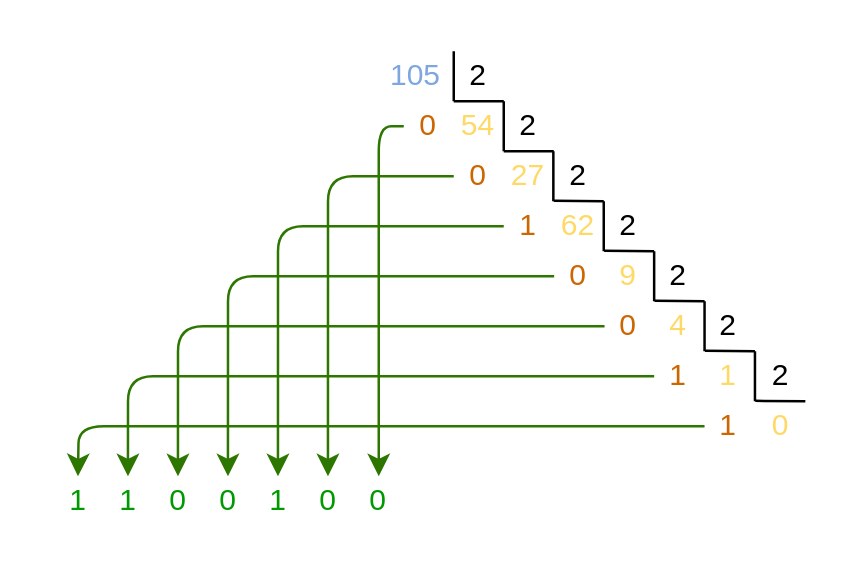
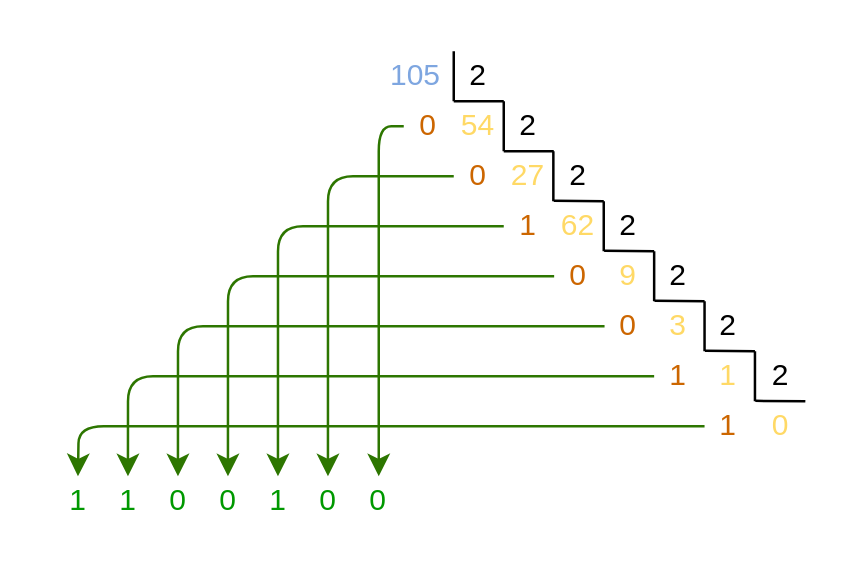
  <mxCell id="0" />
  <mxCell id="1" parent="0" />
  <mxCell id="2" value="105" style="text;html=1;strokeColor=none;fillColor=none;align=center;verticalAlign=middle;whiteSpace=wrap;rounded=0;fontColor=#7EA6E0;" parent="1" vertex="1"><mxGeometry x="151" y="20" width="30" height="20" as="geometry" /></mxCell>
  <mxCell id="3" value="" style="endArrow=none;html=1;rounded=0;entryX=1;entryY=0;entryDx=0;entryDy=0;exitX=1;exitY=1;exitDx=0;exitDy=0;" parent="1" source="2" target="2" edge="1"><mxGeometry width="50" height="50" relative="1" as="geometry"><mxPoint x="211" y="120" as="sourcePoint" /><mxPoint x="261" y="70" as="targetPoint" /></mxGeometry></mxCell>
  <mxCell id="4" value="" style="endArrow=none;html=1;rounded=0;entryX=1;entryY=0;entryDx=0;entryDy=0;" parent="1" edge="1" target="6"><mxGeometry width="50" height="50" relative="1" as="geometry"><mxPoint x="181" y="40" as="sourcePoint" /><mxPoint x="221" y="40" as="targetPoint" /></mxGeometry></mxCell>
  <mxCell id="5" value="2" style="text;html=1;strokeColor=none;fillColor=none;align=center;verticalAlign=middle;whiteSpace=wrap;rounded=0;" parent="1" vertex="1"><mxGeometry x="181" y="20" width="20" height="20" as="geometry" /></mxCell>
  <mxCell id="6" value="54" style="text;html=1;strokeColor=none;fillColor=none;align=center;verticalAlign=middle;whiteSpace=wrap;rounded=0;fontColor=#FFD966;" parent="1" vertex="1"><mxGeometry x="181" y="40" width="20" height="20" as="geometry" /></mxCell>
  <mxCell id="7" style="edgeStyle=orthogonalEdgeStyle;rounded=1;orthogonalLoop=1;jettySize=auto;html=1;exitX=0;exitY=0.5;exitDx=0;exitDy=0;entryX=0.5;entryY=0;entryDx=0;entryDy=0;fillColor=#60a917;strokeColor=#2D7600;" edge="1" parent="1" source="8" target="51"><mxGeometry relative="1" as="geometry"><Array as="points"><mxPoint x="151" y="50" /></Array></mxGeometry></mxCell>
  <mxCell id="8" value="0" style="text;html=1;strokeColor=none;fillColor=none;align=center;verticalAlign=middle;whiteSpace=wrap;rounded=0;fontColor=#CC6600;" parent="1" vertex="1"><mxGeometry x="161" y="40" width="20" height="20" as="geometry" /></mxCell>
  <mxCell id="9" value="" style="endArrow=none;html=1;rounded=0;" parent="1" edge="1"><mxGeometry width="50" height="50" relative="1" as="geometry"><mxPoint x="201" y="60" as="sourcePoint" /><mxPoint x="201" y="40" as="targetPoint" /></mxGeometry></mxCell>
  <mxCell id="10" value="" style="endArrow=none;html=1;rounded=0;entryX=1;entryY=0;entryDx=0;entryDy=0;exitX=1;exitY=0;exitDx=0;exitDy=0;" edge="1" parent="1" source="13" target="19"><mxGeometry width="50" height="50" relative="1" as="geometry"><mxPoint x="211" y="60" as="sourcePoint" /><mxPoint x="251" y="60" as="targetPoint" /></mxGeometry></mxCell>
  <mxCell id="11" value="2" style="text;html=1;strokeColor=none;fillColor=none;align=center;verticalAlign=middle;whiteSpace=wrap;rounded=0;" vertex="1" parent="1"><mxGeometry x="201" y="40" width="20" height="20" as="geometry" /></mxCell>
  <mxCell id="12" style="edgeStyle=orthogonalEdgeStyle;rounded=1;orthogonalLoop=1;jettySize=auto;html=1;exitX=0;exitY=0.5;exitDx=0;exitDy=0;entryX=0.5;entryY=0;entryDx=0;entryDy=0;fillColor=#60a917;strokeColor=#2D7600;" edge="1" parent="1" source="13" target="50"><mxGeometry relative="1" as="geometry" /></mxCell>
  <mxCell id="13" value="0" style="text;html=1;strokeColor=none;fillColor=none;align=center;verticalAlign=middle;whiteSpace=wrap;rounded=0;fontColor=#CC6600;" vertex="1" parent="1"><mxGeometry x="181" y="60" width="20" height="20" as="geometry" /></mxCell>
  <mxCell id="14" value="" style="endArrow=none;html=1;rounded=0;entryX=1;entryY=1;entryDx=0;entryDy=0;" edge="1" parent="1" target="15"><mxGeometry width="50" height="50" relative="1" as="geometry"><mxPoint x="221" y="79.84" as="sourcePoint" /><mxPoint x="261" y="79.84" as="targetPoint" /></mxGeometry></mxCell>
  <mxCell id="15" value="2" style="text;html=1;strokeColor=none;fillColor=none;align=center;verticalAlign=middle;whiteSpace=wrap;rounded=0;" vertex="1" parent="1"><mxGeometry x="221" y="60" width="20" height="20" as="geometry" /></mxCell>
  <mxCell id="16" style="edgeStyle=orthogonalEdgeStyle;rounded=1;orthogonalLoop=1;jettySize=auto;html=1;exitX=0;exitY=0.5;exitDx=0;exitDy=0;entryX=0.5;entryY=0;entryDx=0;entryDy=0;fillColor=#60a917;strokeColor=#2D7600;" edge="1" parent="1" source="17" target="49"><mxGeometry relative="1" as="geometry" /></mxCell>
  <mxCell id="17" value="1" style="text;html=1;strokeColor=none;fillColor=none;align=center;verticalAlign=middle;whiteSpace=wrap;rounded=0;fontColor=#CC6600;" vertex="1" parent="1"><mxGeometry x="201" y="80" width="20" height="20" as="geometry" /></mxCell>
  <mxCell id="18" value="" style="endArrow=none;html=1;rounded=0;" edge="1" parent="1"><mxGeometry width="50" height="50" relative="1" as="geometry"><mxPoint x="220.84" y="80" as="sourcePoint" /><mxPoint x="220.84" y="60" as="targetPoint" /></mxGeometry></mxCell>
  <mxCell id="19" value="27" style="text;html=1;strokeColor=none;fillColor=none;align=center;verticalAlign=middle;whiteSpace=wrap;rounded=0;fontColor=#FFD966;" vertex="1" parent="1"><mxGeometry x="201" y="60" width="20" height="20" as="geometry" /></mxCell>
  <mxCell id="20" value="62" style="text;html=1;strokeColor=none;fillColor=none;align=center;verticalAlign=middle;whiteSpace=wrap;rounded=0;fontColor=#FFD966;" vertex="1" parent="1"><mxGeometry x="221" y="80" width="20" height="20" as="geometry" /></mxCell>
  <mxCell id="21" value="" style="endArrow=none;html=1;rounded=0;entryX=1;entryY=1;entryDx=0;entryDy=0;" edge="1" parent="1" target="22"><mxGeometry width="50" height="50" relative="1" as="geometry"><mxPoint x="241.16" y="99.84" as="sourcePoint" /><mxPoint x="281.16" y="99.84" as="targetPoint" /></mxGeometry></mxCell>
  <mxCell id="22" value="2" style="text;html=1;strokeColor=none;fillColor=none;align=center;verticalAlign=middle;whiteSpace=wrap;rounded=0;" vertex="1" parent="1"><mxGeometry x="241.16" y="80" width="20" height="20" as="geometry" /></mxCell>
  <mxCell id="23" value="" style="endArrow=none;html=1;rounded=0;" edge="1" parent="1"><mxGeometry width="50" height="50" relative="1" as="geometry"><mxPoint x="241" y="100" as="sourcePoint" /><mxPoint x="241" y="80" as="targetPoint" /></mxGeometry></mxCell>
  <mxCell id="24" style="edgeStyle=orthogonalEdgeStyle;rounded=1;orthogonalLoop=1;jettySize=auto;html=1;exitX=0;exitY=0.5;exitDx=0;exitDy=0;entryX=0.5;entryY=0;entryDx=0;entryDy=0;fillColor=#60a917;strokeColor=#2D7600;" edge="1" parent="1" source="25" target="48"><mxGeometry relative="1" as="geometry" /></mxCell>
  <mxCell id="25" value="0" style="text;html=1;strokeColor=none;fillColor=none;align=center;verticalAlign=middle;whiteSpace=wrap;rounded=0;fontColor=#CC6600;" vertex="1" parent="1"><mxGeometry x="221.16" y="100" width="20" height="20" as="geometry" /></mxCell>
  <mxCell id="26" value="" style="endArrow=none;html=1;rounded=0;entryX=1;entryY=1;entryDx=0;entryDy=0;" edge="1" parent="1" target="27"><mxGeometry width="50" height="50" relative="1" as="geometry"><mxPoint x="261.32" y="119.84" as="sourcePoint" /><mxPoint x="301.32" y="119.84" as="targetPoint" /></mxGeometry></mxCell>
  <mxCell id="27" value="2" style="text;html=1;strokeColor=none;fillColor=none;align=center;verticalAlign=middle;whiteSpace=wrap;rounded=0;" vertex="1" parent="1"><mxGeometry x="261.32" y="100" width="20" height="20" as="geometry" /></mxCell>
  <mxCell id="28" value="" style="endArrow=none;html=1;rounded=0;" edge="1" parent="1"><mxGeometry width="50" height="50" relative="1" as="geometry"><mxPoint x="261.16" y="120" as="sourcePoint" /><mxPoint x="261.16" y="100" as="targetPoint" /></mxGeometry></mxCell>
  <mxCell id="29" value="9&lt;br&gt;" style="text;html=1;strokeColor=none;fillColor=none;align=center;verticalAlign=middle;whiteSpace=wrap;rounded=0;fontColor=#FFD966;" vertex="1" parent="1"><mxGeometry x="241.32" y="100" width="20" height="20" as="geometry" /></mxCell>
  <mxCell id="30" style="edgeStyle=orthogonalEdgeStyle;rounded=1;orthogonalLoop=1;jettySize=auto;html=1;exitX=0;exitY=0.5;exitDx=0;exitDy=0;entryX=0.5;entryY=0;entryDx=0;entryDy=0;fillColor=#60a917;strokeColor=#2D7600;" edge="1" parent="1" source="31" target="47"><mxGeometry relative="1" as="geometry" /></mxCell>
  <mxCell id="31" value="0" style="text;html=1;strokeColor=none;fillColor=none;align=center;verticalAlign=middle;whiteSpace=wrap;rounded=0;fontColor=#CC6600;" vertex="1" parent="1"><mxGeometry x="241.32" y="120" width="20" height="20" as="geometry" /></mxCell>
- <mxCell id="32" value="4" style="text;html=1;strokeColor=none;fillColor=none;align=center;verticalAlign=middle;whiteSpace=wrap;rounded=0;fontColor=#FFD966;" vertex="1" parent="1"><mxGeometry x="261.32" y="120" width="20" height="20" as="geometry" /></mxCell>
+ <mxCell id="32" value="3" style="text;html=1;strokeColor=none;fillColor=none;align=center;verticalAlign=middle;whiteSpace=wrap;rounded=0;fontColor=#FFD966;" vertex="1" parent="1"><mxGeometry x="261.32" y="120" width="20" height="20" as="geometry" /></mxCell>
  <mxCell id="33" value="" style="endArrow=none;html=1;rounded=0;entryX=1;entryY=1;entryDx=0;entryDy=0;" edge="1" parent="1" target="34"><mxGeometry width="50" height="50" relative="1" as="geometry"><mxPoint x="281.48" y="139.84" as="sourcePoint" /><mxPoint x="321.48" y="139.84" as="targetPoint" /></mxGeometry></mxCell>
  <mxCell id="34" value="2" style="text;html=1;strokeColor=none;fillColor=none;align=center;verticalAlign=middle;whiteSpace=wrap;rounded=0;" vertex="1" parent="1"><mxGeometry x="281.48" y="120" width="20" height="20" as="geometry" /></mxCell>
  <mxCell id="35" value="" style="endArrow=none;html=1;rounded=0;" edge="1" parent="1"><mxGeometry width="50" height="50" relative="1" as="geometry"><mxPoint x="281.32" y="140" as="sourcePoint" /><mxPoint x="281.32" y="120" as="targetPoint" /></mxGeometry></mxCell>
  <mxCell id="36" value="1" style="text;html=1;strokeColor=none;fillColor=none;align=center;verticalAlign=middle;whiteSpace=wrap;rounded=0;fontColor=#FFD966;" vertex="1" parent="1"><mxGeometry x="281.48" y="140" width="20" height="20" as="geometry" /></mxCell>
  <mxCell id="37" value="" style="endArrow=none;html=1;rounded=0;entryX=1;entryY=1;entryDx=0;entryDy=0;" edge="1" parent="1" target="38"><mxGeometry width="50" height="50" relative="1" as="geometry"><mxPoint x="301.64" y="159.84" as="sourcePoint" /><mxPoint x="341.64" y="159.84" as="targetPoint" /></mxGeometry></mxCell>
  <mxCell id="38" value="2" style="text;html=1;strokeColor=none;fillColor=none;align=center;verticalAlign=middle;whiteSpace=wrap;rounded=0;" vertex="1" parent="1"><mxGeometry x="301.64" y="140" width="20" height="20" as="geometry" /></mxCell>
  <mxCell id="39" value="" style="endArrow=none;html=1;rounded=0;" edge="1" parent="1"><mxGeometry width="50" height="50" relative="1" as="geometry"><mxPoint x="301.48" y="160" as="sourcePoint" /><mxPoint x="301.48" y="140" as="targetPoint" /></mxGeometry></mxCell>
  <mxCell id="40" style="edgeStyle=orthogonalEdgeStyle;rounded=1;orthogonalLoop=1;jettySize=auto;html=1;exitX=0;exitY=0.5;exitDx=0;exitDy=0;entryX=0.5;entryY=0;entryDx=0;entryDy=0;fillColor=#60a917;strokeColor=#2D7600;" edge="1" parent="1" source="41" target="46"><mxGeometry relative="1" as="geometry" /></mxCell>
  <mxCell id="41" value="1" style="text;html=1;strokeColor=none;fillColor=none;align=center;verticalAlign=middle;whiteSpace=wrap;rounded=0;fontColor=#CC6600;" vertex="1" parent="1"><mxGeometry x="261.16" y="140" width="20" height="20" as="geometry" /></mxCell>
  <mxCell id="42" value="1" style="text;html=1;strokeColor=none;fillColor=none;align=center;verticalAlign=middle;whiteSpace=wrap;rounded=0;fontColor=#CC6600;" vertex="1" parent="1"><mxGeometry x="281.32" y="160" width="20" height="20" as="geometry" /></mxCell>
  <mxCell id="43" value="0" style="text;html=1;strokeColor=none;fillColor=none;align=center;verticalAlign=middle;whiteSpace=wrap;rounded=0;fontColor=#FFD966;" vertex="1" parent="1"><mxGeometry x="301.64" y="160" width="20" height="20" as="geometry" /></mxCell>
  <mxCell id="44" value="" style="endArrow=classic;html=1;rounded=1;exitX=0;exitY=0.5;exitDx=0;exitDy=0;entryX=0.5;entryY=0;entryDx=0;entryDy=0;fillColor=#60a917;strokeColor=#2D7600;" edge="1" parent="1" source="42" target="45"><mxGeometry width="50" height="50" relative="1" as="geometry"><mxPoint x="201" y="180" as="sourcePoint" /><mxPoint x="131" y="200" as="targetPoint" /><Array as="points"><mxPoint x="31" y="170" /></Array></mxGeometry></mxCell>
  <mxCell id="45" value="1" style="text;html=1;align=center;verticalAlign=middle;whiteSpace=wrap;rounded=0;fontColor=#009900;" vertex="1" parent="1"><mxGeometry x="20.68" y="190" width="20" height="20" as="geometry" /></mxCell>
  <mxCell id="46" value="1" style="text;html=1;align=center;verticalAlign=middle;whiteSpace=wrap;rounded=0;fontColor=#009900;" vertex="1" parent="1"><mxGeometry x="40.68" y="190" width="20" height="20" as="geometry" /></mxCell>
  <mxCell id="47" value="0" style="text;html=1;align=center;verticalAlign=middle;whiteSpace=wrap;rounded=0;fontColor=#009900;" vertex="1" parent="1"><mxGeometry x="60.68" y="190" width="20" height="20" as="geometry" /></mxCell>
  <mxCell id="48" value="0" style="text;html=1;align=center;verticalAlign=middle;whiteSpace=wrap;rounded=0;fontColor=#009900;" vertex="1" parent="1"><mxGeometry x="80.68" y="190" width="20" height="20" as="geometry" /></mxCell>
  <mxCell id="49" value="1" style="text;html=1;align=center;verticalAlign=middle;whiteSpace=wrap;rounded=0;fontColor=#009900;" vertex="1" parent="1"><mxGeometry x="100.68" y="190" width="20" height="20" as="geometry" /></mxCell>
  <mxCell id="50" value="0" style="text;html=1;align=center;verticalAlign=middle;whiteSpace=wrap;rounded=0;fontColor=#009900;" vertex="1" parent="1"><mxGeometry x="120.68" y="190" width="20" height="20" as="geometry" /></mxCell>
  <mxCell id="51" value="0" style="text;html=1;align=center;verticalAlign=middle;whiteSpace=wrap;rounded=0;fontColor=#009900;" vertex="1" parent="1"><mxGeometry x="141" y="190" width="20" height="20" as="geometry" /></mxCell>
